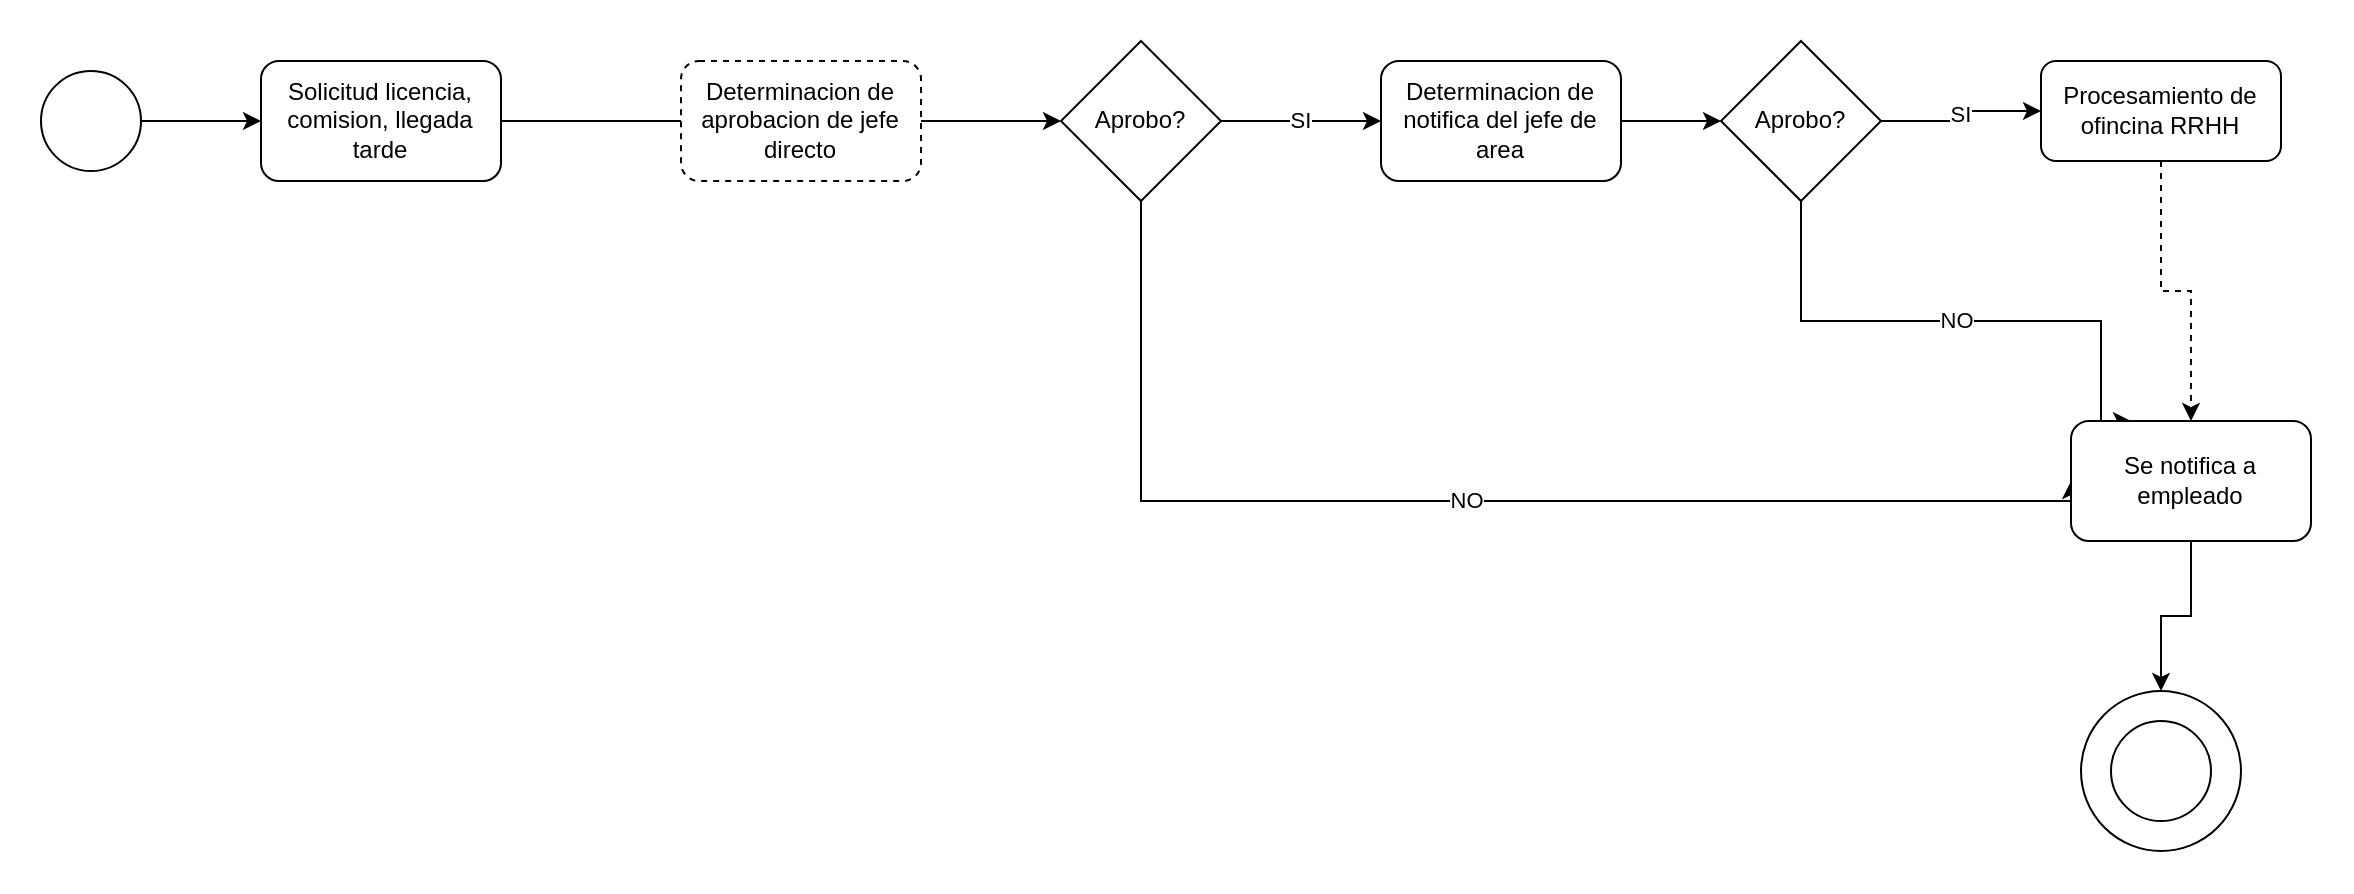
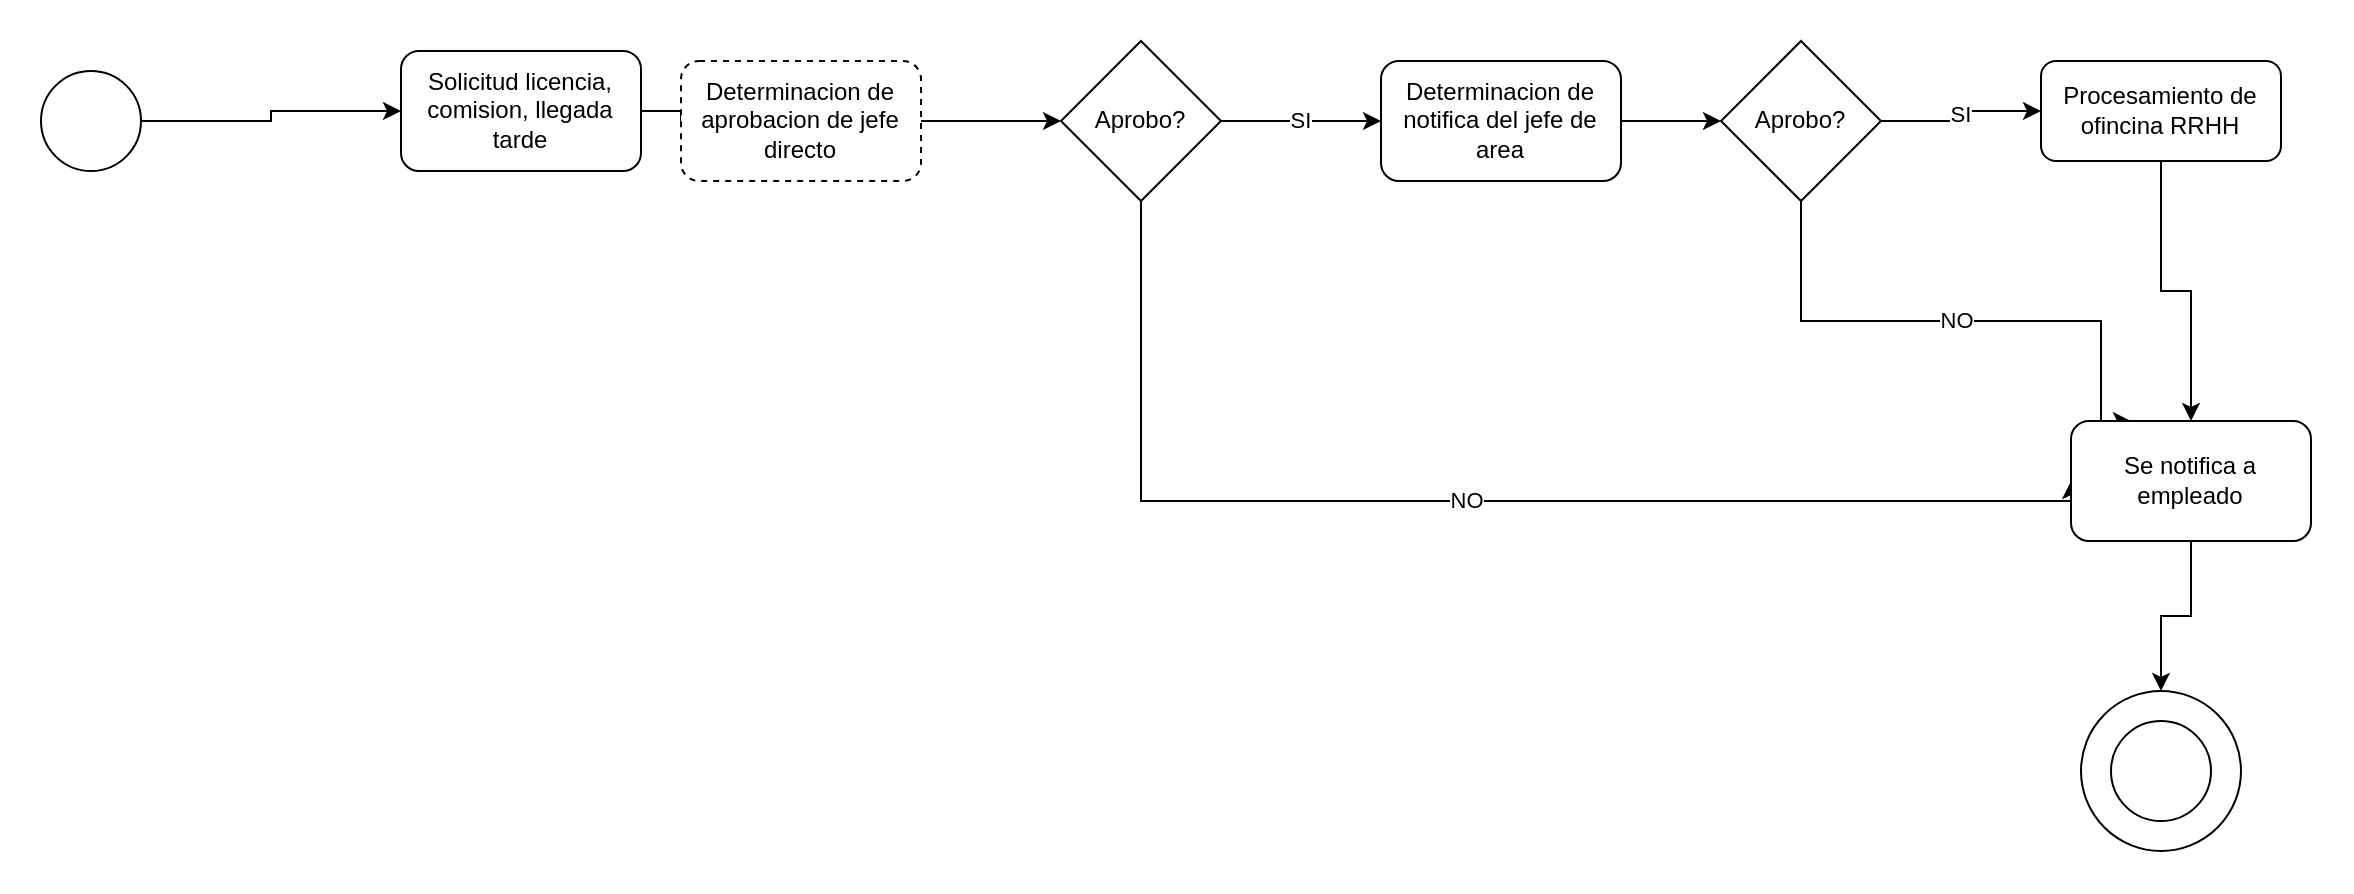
  <mxCell id="0" />
  <mxCell id="1" parent="0" />
  <mxCell id="2" value="" style="ellipse;whiteSpace=wrap;html=1;aspect=fixed;" vertex="1" parent="1"><mxGeometry x="1040" y="345" width="80" height="80" as="geometry" /></mxCell>
  <mxCell id="3" style="edgeStyle=orthogonalEdgeStyle;rounded=0;orthogonalLoop=1;jettySize=auto;html=1;endArrow=none;" edge="1" parent="1" source="4" target="6"><mxGeometry relative="1" as="geometry" /></mxCell>
- <mxCell id="4" value="Solicitud licencia, comision, llegada tarde" style="rounded=1;whiteSpace=wrap;html=1;" vertex="1" parent="1"><mxGeometry x="130" y="30" width="120" height="60" as="geometry" /></mxCell>
+ <mxCell id="4" value="Solicitud licencia, comision, llegada tarde" style="rounded=1;whiteSpace=wrap;html=1;" vertex="1" parent="1"><mxGeometry x="200" y="25" width="120" height="60" as="geometry" /></mxCell>
  <mxCell id="5" style="edgeStyle=orthogonalEdgeStyle;rounded=0;orthogonalLoop=1;jettySize=auto;html=1;entryX=0;entryY=0.5;entryDx=0;entryDy=0;" edge="1" parent="1" source="6" target="11"><mxGeometry relative="1" as="geometry" /></mxCell>
  <mxCell id="6" value="Determinacion de aprobacion de jefe directo" style="rounded=1;whiteSpace=wrap;html=1;dashed=1;" vertex="1" parent="1"><mxGeometry x="340" y="30" width="120" height="60" as="geometry" /></mxCell>
  <mxCell id="7" style="edgeStyle=orthogonalEdgeStyle;rounded=0;orthogonalLoop=1;jettySize=auto;html=1;" edge="1" parent="1" source="8" target="4"><mxGeometry relative="1" as="geometry" /></mxCell>
  <mxCell id="8" value="" style="ellipse;whiteSpace=wrap;html=1;aspect=fixed;" vertex="1" parent="1"><mxGeometry x="20" y="35" width="50" height="50" as="geometry" /></mxCell>
  <mxCell id="9" value="SI" style="edgeStyle=orthogonalEdgeStyle;rounded=0;orthogonalLoop=1;jettySize=auto;html=1;" edge="1" parent="1" source="11" target="13"><mxGeometry relative="1" as="geometry" /></mxCell>
  <mxCell id="10" value="NO" style="edgeStyle=orthogonalEdgeStyle;rounded=0;orthogonalLoop=1;jettySize=auto;html=1;entryX=0;entryY=0.5;entryDx=0;entryDy=0;" edge="1" parent="1" source="11" target="20"><mxGeometry relative="1" as="geometry"><Array as="points"><mxPoint x="570" y="250" /></Array></mxGeometry></mxCell>
  <mxCell id="11" value="Aprobo?" style="rhombus;whiteSpace=wrap;html=1;" vertex="1" parent="1"><mxGeometry x="530" y="20" width="80" height="80" as="geometry" /></mxCell>
  <mxCell id="12" style="edgeStyle=orthogonalEdgeStyle;rounded=0;orthogonalLoop=1;jettySize=auto;html=1;entryX=0;entryY=0.5;entryDx=0;entryDy=0;" edge="1" parent="1" source="13" target="16"><mxGeometry relative="1" as="geometry" /></mxCell>
  <mxCell id="13" value="Determinacion de notifica del jefe de area" style="rounded=1;whiteSpace=wrap;html=1;" vertex="1" parent="1"><mxGeometry x="690" y="30" width="120" height="60" as="geometry" /></mxCell>
  <mxCell id="14" value="SI" style="edgeStyle=orthogonalEdgeStyle;rounded=0;orthogonalLoop=1;jettySize=auto;html=1;entryX=0;entryY=0.5;entryDx=0;entryDy=0;" edge="1" parent="1" source="16" target="18"><mxGeometry relative="1" as="geometry" /></mxCell>
  <mxCell id="15" value="NO" style="edgeStyle=orthogonalEdgeStyle;rounded=0;orthogonalLoop=1;jettySize=auto;html=1;entryX=0.25;entryY=0;entryDx=0;entryDy=0;" edge="1" parent="1" source="16" target="20"><mxGeometry relative="1" as="geometry"><Array as="points"><mxPoint x="900" y="160" /><mxPoint x="1050" y="160" /></Array></mxGeometry></mxCell>
  <mxCell id="16" value="Aprobo?" style="rhombus;whiteSpace=wrap;html=1;" vertex="1" parent="1"><mxGeometry x="860" y="20" width="80" height="80" as="geometry" /></mxCell>
- <mxCell id="17" style="edgeStyle=orthogonalEdgeStyle;rounded=0;orthogonalLoop=1;jettySize=auto;html=1;dashed=1;" edge="1" parent="1" source="18" target="20"><mxGeometry relative="1" as="geometry" /></mxCell>
+ <mxCell id="17" style="edgeStyle=orthogonalEdgeStyle;rounded=0;orthogonalLoop=1;jettySize=auto;html=1;" edge="1" parent="1" source="18" target="20"><mxGeometry relative="1" as="geometry" /></mxCell>
  <mxCell id="18" value="Procesamiento de ofincina RRHH" style="rounded=1;whiteSpace=wrap;html=1;" vertex="1" parent="1"><mxGeometry x="1020" y="30" width="120" height="50" as="geometry" /></mxCell>
  <mxCell id="19" style="edgeStyle=orthogonalEdgeStyle;rounded=0;orthogonalLoop=1;jettySize=auto;html=1;entryX=0.5;entryY=0;entryDx=0;entryDy=0;" edge="1" parent="1" source="20" target="2"><mxGeometry relative="1" as="geometry" /></mxCell>
  <mxCell id="20" value="Se notifica a empleado" style="rounded=1;whiteSpace=wrap;html=1;" vertex="1" parent="1"><mxGeometry x="1035" y="210" width="120" height="60" as="geometry" /></mxCell>
  <mxCell id="21" value="" style="ellipse;whiteSpace=wrap;html=1;aspect=fixed;" vertex="1" parent="1"><mxGeometry x="1055" y="360" width="50" height="50" as="geometry" /></mxCell>
